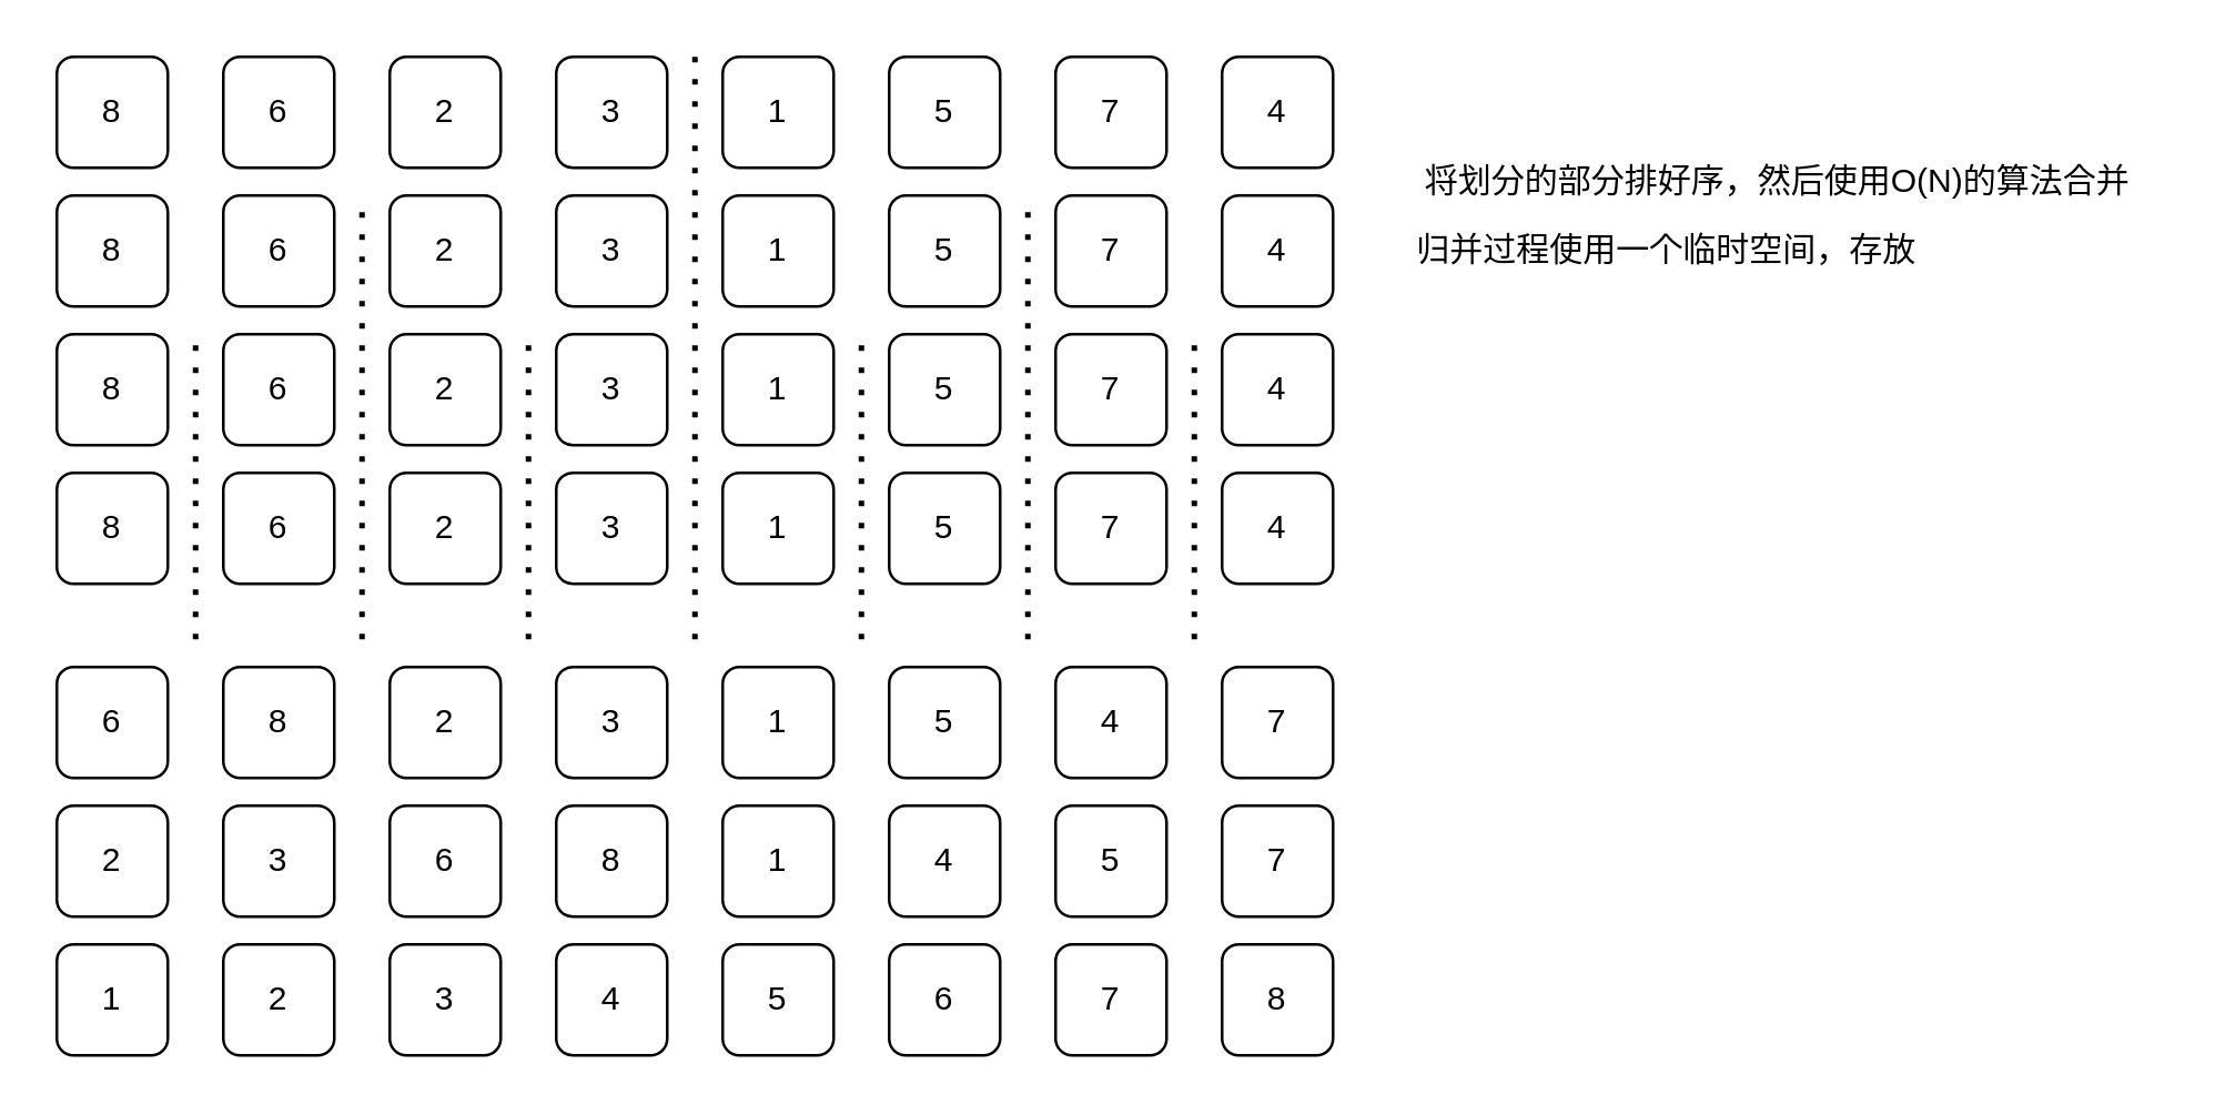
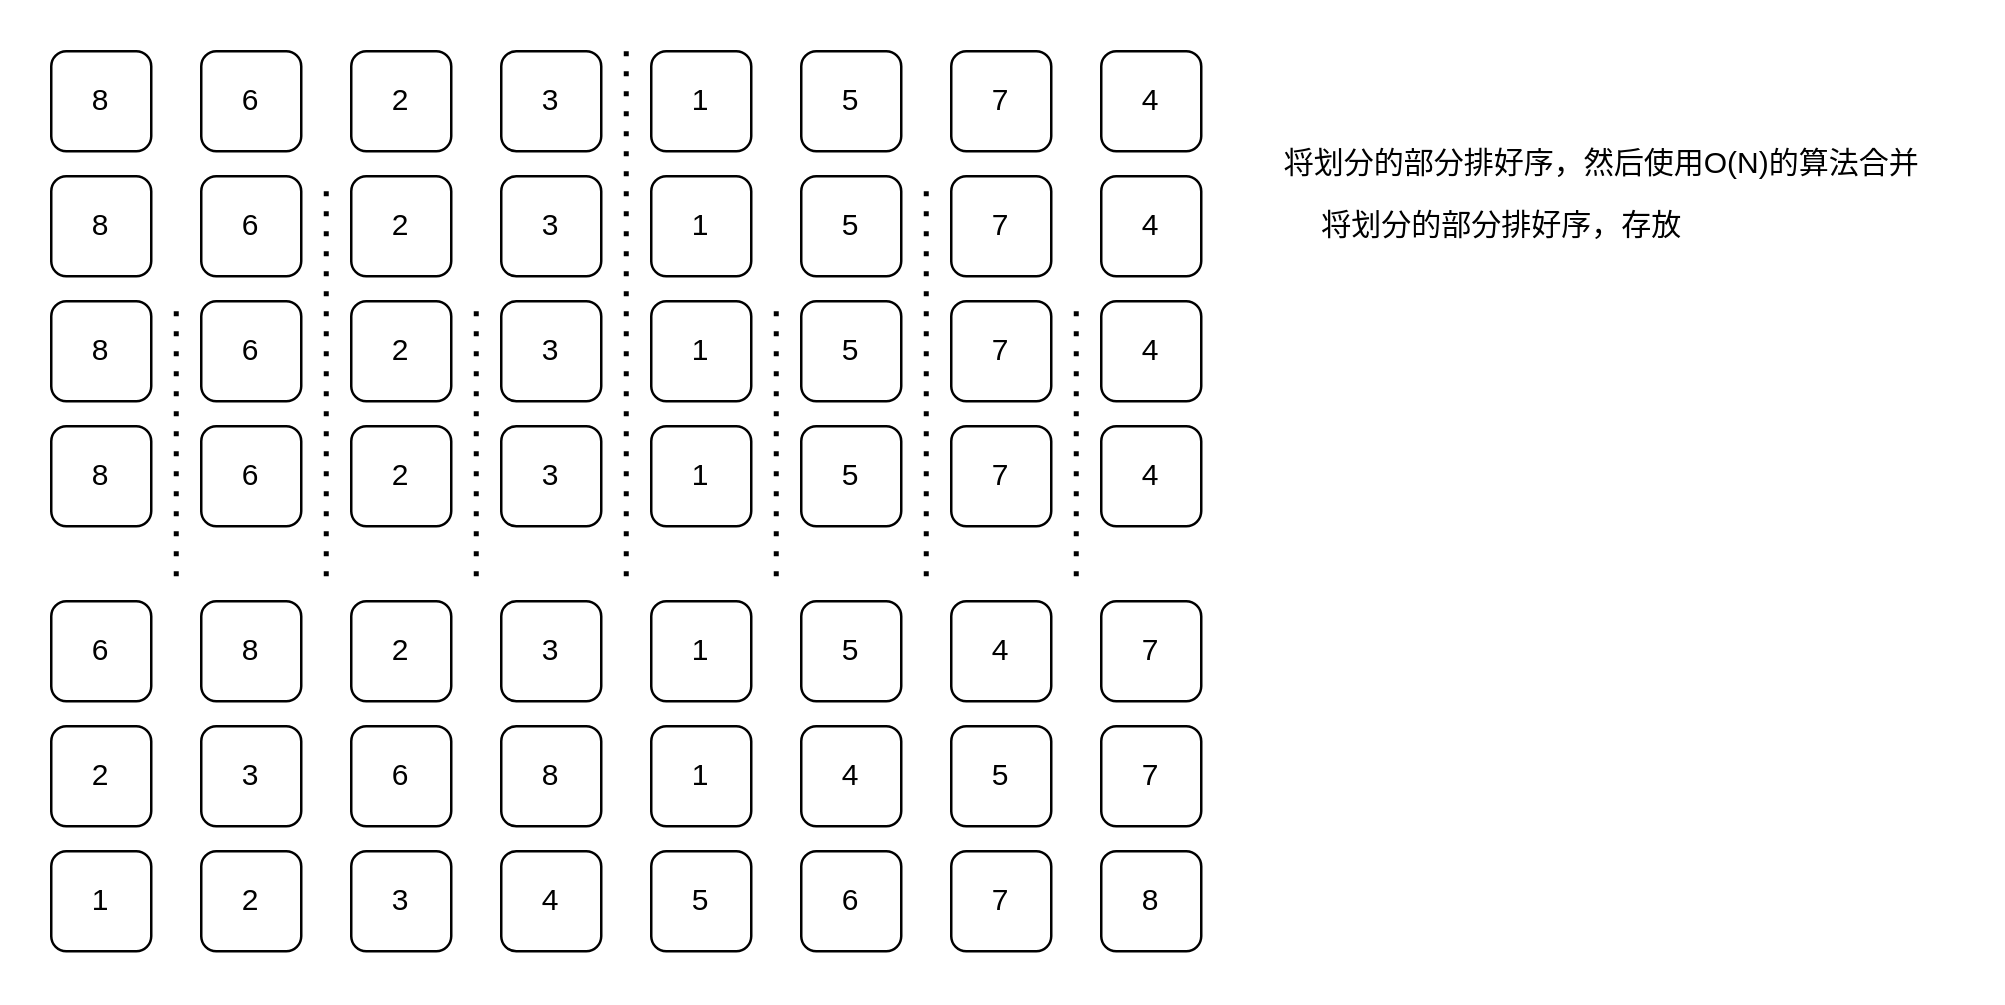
  <mxCell id="0" />
  <mxCell id="1" parent="0" />
  <mxCell id="2" value="8" style="rounded=1;whiteSpace=wrap;html=1;" vertex="1" parent="1"><mxGeometry x="20" y="20" width="40" height="40" as="geometry" /></mxCell>
  <mxCell id="3" value="6" style="rounded=1;whiteSpace=wrap;html=1;" vertex="1" parent="1"><mxGeometry x="80" y="20" width="40" height="40" as="geometry" /></mxCell>
  <mxCell id="4" value="2" style="rounded=1;whiteSpace=wrap;html=1;" vertex="1" parent="1"><mxGeometry x="140" y="20" width="40" height="40" as="geometry" /></mxCell>
  <mxCell id="5" value="3" style="rounded=1;whiteSpace=wrap;html=1;" vertex="1" parent="1"><mxGeometry x="200" y="20" width="40" height="40" as="geometry" /></mxCell>
  <mxCell id="6" value="1" style="rounded=1;whiteSpace=wrap;html=1;" vertex="1" parent="1"><mxGeometry x="260" y="20" width="40" height="40" as="geometry" /></mxCell>
  <mxCell id="7" value="5" style="rounded=1;whiteSpace=wrap;html=1;" vertex="1" parent="1"><mxGeometry x="320" y="20" width="40" height="40" as="geometry" /></mxCell>
  <mxCell id="8" value="7" style="rounded=1;whiteSpace=wrap;html=1;" vertex="1" parent="1"><mxGeometry x="380" y="20" width="40" height="40" as="geometry" /></mxCell>
  <mxCell id="9" value="4" style="rounded=1;whiteSpace=wrap;html=1;" vertex="1" parent="1"><mxGeometry x="440" y="20" width="40" height="40" as="geometry" /></mxCell>
  <mxCell id="10" value="6" style="rounded=1;whiteSpace=wrap;html=1;" vertex="1" parent="1"><mxGeometry x="80" y="70" width="40" height="40" as="geometry" /></mxCell>
  <mxCell id="11" value="2" style="rounded=1;whiteSpace=wrap;html=1;" vertex="1" parent="1"><mxGeometry x="140" y="70" width="40" height="40" as="geometry" /></mxCell>
  <mxCell id="12" value="8" style="rounded=1;whiteSpace=wrap;html=1;" vertex="1" parent="1"><mxGeometry x="20" y="70" width="40" height="40" as="geometry" /></mxCell>
  <mxCell id="13" value="5" style="rounded=1;whiteSpace=wrap;html=1;" vertex="1" parent="1"><mxGeometry x="320" y="70" width="40" height="40" as="geometry" /></mxCell>
  <mxCell id="14" value="3" style="rounded=1;whiteSpace=wrap;html=1;" vertex="1" parent="1"><mxGeometry x="200" y="70" width="40" height="40" as="geometry" /></mxCell>
  <mxCell id="15" value="1" style="rounded=1;whiteSpace=wrap;html=1;" vertex="1" parent="1"><mxGeometry x="260" y="70" width="40" height="40" as="geometry" /></mxCell>
  <mxCell id="16" value="7" style="rounded=1;whiteSpace=wrap;html=1;" vertex="1" parent="1"><mxGeometry x="380" y="70" width="40" height="40" as="geometry" /></mxCell>
  <mxCell id="17" value="4" style="rounded=1;whiteSpace=wrap;html=1;" vertex="1" parent="1"><mxGeometry x="440" y="70" width="40" height="40" as="geometry" /></mxCell>
  <mxCell id="18" value="" style="endArrow=none;dashed=1;html=1;dashPattern=1 3;strokeWidth=2;" edge="1" parent="1"><mxGeometry width="50" height="50" relative="1" as="geometry"><mxPoint x="250" y="230" as="sourcePoint" /><mxPoint x="250" y="20" as="targetPoint" /></mxGeometry></mxCell>
  <mxCell id="19" value="6" style="rounded=1;whiteSpace=wrap;html=1;" vertex="1" parent="1"><mxGeometry x="80" y="120" width="40" height="40" as="geometry" /></mxCell>
  <mxCell id="20" value="2" style="rounded=1;whiteSpace=wrap;html=1;" vertex="1" parent="1"><mxGeometry x="140" y="120" width="40" height="40" as="geometry" /></mxCell>
  <mxCell id="21" value="8" style="rounded=1;whiteSpace=wrap;html=1;" vertex="1" parent="1"><mxGeometry x="20" y="120" width="40" height="40" as="geometry" /></mxCell>
  <mxCell id="22" value="3" style="rounded=1;whiteSpace=wrap;html=1;" vertex="1" parent="1"><mxGeometry x="200" y="120" width="40" height="40" as="geometry" /></mxCell>
  <mxCell id="23" value="5" style="rounded=1;whiteSpace=wrap;html=1;" vertex="1" parent="1"><mxGeometry x="320" y="120" width="40" height="40" as="geometry" /></mxCell>
  <mxCell id="24" value="1" style="rounded=1;whiteSpace=wrap;html=1;" vertex="1" parent="1"><mxGeometry x="260" y="120" width="40" height="40" as="geometry" /></mxCell>
  <mxCell id="25" value="7" style="rounded=1;whiteSpace=wrap;html=1;" vertex="1" parent="1"><mxGeometry x="380" y="120" width="40" height="40" as="geometry" /></mxCell>
  <mxCell id="26" value="4" style="rounded=1;whiteSpace=wrap;html=1;" vertex="1" parent="1"><mxGeometry x="440" y="120" width="40" height="40" as="geometry" /></mxCell>
  <mxCell id="27" value="" style="endArrow=none;dashed=1;html=1;dashPattern=1 3;strokeWidth=2;" edge="1" parent="1"><mxGeometry width="50" height="50" relative="1" as="geometry"><mxPoint x="130" y="230" as="sourcePoint" /><mxPoint x="130" y="70" as="targetPoint" /></mxGeometry></mxCell>
  <mxCell id="28" value="" style="endArrow=none;dashed=1;html=1;dashPattern=1 3;strokeWidth=2;" edge="1" parent="1"><mxGeometry width="50" height="50" relative="1" as="geometry"><mxPoint x="370" y="230" as="sourcePoint" /><mxPoint x="370" y="70" as="targetPoint" /></mxGeometry></mxCell>
  <mxCell id="29" value="6" style="rounded=1;whiteSpace=wrap;html=1;" vertex="1" parent="1"><mxGeometry x="80" y="170" width="40" height="40" as="geometry" /></mxCell>
  <mxCell id="30" value="2" style="rounded=1;whiteSpace=wrap;html=1;" vertex="1" parent="1"><mxGeometry x="140" y="170" width="40" height="40" as="geometry" /></mxCell>
  <mxCell id="31" value="8" style="rounded=1;whiteSpace=wrap;html=1;" vertex="1" parent="1"><mxGeometry x="20" y="170" width="40" height="40" as="geometry" /></mxCell>
  <mxCell id="32" value="3" style="rounded=1;whiteSpace=wrap;html=1;" vertex="1" parent="1"><mxGeometry x="200" y="170" width="40" height="40" as="geometry" /></mxCell>
  <mxCell id="33" value="5" style="rounded=1;whiteSpace=wrap;html=1;" vertex="1" parent="1"><mxGeometry x="320" y="170" width="40" height="40" as="geometry" /></mxCell>
  <mxCell id="34" value="1" style="rounded=1;whiteSpace=wrap;html=1;" vertex="1" parent="1"><mxGeometry x="260" y="170" width="40" height="40" as="geometry" /></mxCell>
  <mxCell id="35" value="7" style="rounded=1;whiteSpace=wrap;html=1;" vertex="1" parent="1"><mxGeometry x="380" y="170" width="40" height="40" as="geometry" /></mxCell>
  <mxCell id="36" value="4" style="rounded=1;whiteSpace=wrap;html=1;" vertex="1" parent="1"><mxGeometry x="440" y="170" width="40" height="40" as="geometry" /></mxCell>
  <mxCell id="37" value="" style="endArrow=none;dashed=1;html=1;dashPattern=1 3;strokeWidth=2;" edge="1" parent="1"><mxGeometry width="50" height="50" relative="1" as="geometry"><mxPoint x="70" y="230" as="sourcePoint" /><mxPoint x="70" y="120" as="targetPoint" /></mxGeometry></mxCell>
  <mxCell id="38" value="" style="endArrow=none;dashed=1;html=1;dashPattern=1 3;strokeWidth=2;" edge="1" parent="1"><mxGeometry width="50" height="50" relative="1" as="geometry"><mxPoint x="310" y="230" as="sourcePoint" /><mxPoint x="310" y="120" as="targetPoint" /></mxGeometry></mxCell>
  <mxCell id="39" value="" style="endArrow=none;dashed=1;html=1;dashPattern=1 3;strokeWidth=2;" edge="1" parent="1"><mxGeometry width="50" height="50" relative="1" as="geometry"><mxPoint x="190" y="230" as="sourcePoint" /><mxPoint x="190" y="120" as="targetPoint" /></mxGeometry></mxCell>
  <mxCell id="40" value="" style="endArrow=none;dashed=1;html=1;dashPattern=1 3;strokeWidth=2;" edge="1" parent="1"><mxGeometry width="50" height="50" relative="1" as="geometry"><mxPoint x="430" y="230" as="sourcePoint" /><mxPoint x="430" y="120" as="targetPoint" /></mxGeometry></mxCell>
  <mxCell id="41" value="将划分的部分排好序，然后使用O(N)的算法合并" style="text;html=1;align=center;verticalAlign=middle;resizable=0;points=[];autosize=1;strokeColor=none;fillColor=none;" vertex="1" parent="1"><mxGeometry x="500" y="50" width="280" height="30" as="geometry" /></mxCell>
- <mxCell id="42" value="归并过程使用一个临时空间，存放" style="text;html=1;align=center;verticalAlign=middle;resizable=0;points=[];autosize=1;strokeColor=none;fillColor=none;" vertex="1" parent="1"><mxGeometry x="500" y="75" width="200" height="30" as="geometry" /></mxCell>
+ <mxCell id="42" value="将划分的部分排好序，存放" style="text;html=1;align=center;verticalAlign=middle;resizable=0;points=[];autosize=1;strokeColor=none;fillColor=none;" vertex="1" parent="1"><mxGeometry x="500" y="75" width="200" height="30" as="geometry" /></mxCell>
  <mxCell id="43" value="8" style="rounded=1;whiteSpace=wrap;html=1;" vertex="1" parent="1"><mxGeometry x="80" y="240" width="40" height="40" as="geometry" /></mxCell>
  <mxCell id="44" value="2" style="rounded=1;whiteSpace=wrap;html=1;" vertex="1" parent="1"><mxGeometry x="140" y="240" width="40" height="40" as="geometry" /></mxCell>
  <mxCell id="45" value="6" style="rounded=1;whiteSpace=wrap;html=1;" vertex="1" parent="1"><mxGeometry x="20" y="240" width="40" height="40" as="geometry" /></mxCell>
  <mxCell id="46" value="3" style="rounded=1;whiteSpace=wrap;html=1;" vertex="1" parent="1"><mxGeometry x="200" y="240" width="40" height="40" as="geometry" /></mxCell>
  <mxCell id="47" value="5" style="rounded=1;whiteSpace=wrap;html=1;" vertex="1" parent="1"><mxGeometry x="320" y="240" width="40" height="40" as="geometry" /></mxCell>
  <mxCell id="48" value="1" style="rounded=1;whiteSpace=wrap;html=1;" vertex="1" parent="1"><mxGeometry x="260" y="240" width="40" height="40" as="geometry" /></mxCell>
  <mxCell id="49" value="4" style="rounded=1;whiteSpace=wrap;html=1;" vertex="1" parent="1"><mxGeometry x="380" y="240" width="40" height="40" as="geometry" /></mxCell>
  <mxCell id="50" value="7" style="rounded=1;whiteSpace=wrap;html=1;" vertex="1" parent="1"><mxGeometry x="440" y="240" width="40" height="40" as="geometry" /></mxCell>
  <mxCell id="51" value="3" style="rounded=1;whiteSpace=wrap;html=1;" vertex="1" parent="1"><mxGeometry x="80" y="290" width="40" height="40" as="geometry" /></mxCell>
  <mxCell id="52" value="6" style="rounded=1;whiteSpace=wrap;html=1;" vertex="1" parent="1"><mxGeometry x="140" y="290" width="40" height="40" as="geometry" /></mxCell>
  <mxCell id="53" value="2" style="rounded=1;whiteSpace=wrap;html=1;" vertex="1" parent="1"><mxGeometry x="20" y="290" width="40" height="40" as="geometry" /></mxCell>
  <mxCell id="54" value="8" style="rounded=1;whiteSpace=wrap;html=1;" vertex="1" parent="1"><mxGeometry x="200" y="290" width="40" height="40" as="geometry" /></mxCell>
  <mxCell id="55" value="4" style="rounded=1;whiteSpace=wrap;html=1;" vertex="1" parent="1"><mxGeometry x="320" y="290" width="40" height="40" as="geometry" /></mxCell>
  <mxCell id="56" value="1" style="rounded=1;whiteSpace=wrap;html=1;" vertex="1" parent="1"><mxGeometry x="260" y="290" width="40" height="40" as="geometry" /></mxCell>
  <mxCell id="57" value="5" style="rounded=1;whiteSpace=wrap;html=1;" vertex="1" parent="1"><mxGeometry x="380" y="290" width="40" height="40" as="geometry" /></mxCell>
  <mxCell id="58" value="7" style="rounded=1;whiteSpace=wrap;html=1;" vertex="1" parent="1"><mxGeometry x="440" y="290" width="40" height="40" as="geometry" /></mxCell>
  <mxCell id="59" value="2" style="rounded=1;whiteSpace=wrap;html=1;" vertex="1" parent="1"><mxGeometry x="80" y="340" width="40" height="40" as="geometry" /></mxCell>
  <mxCell id="60" value="3" style="rounded=1;whiteSpace=wrap;html=1;" vertex="1" parent="1"><mxGeometry x="140" y="340" width="40" height="40" as="geometry" /></mxCell>
  <mxCell id="61" value="1" style="rounded=1;whiteSpace=wrap;html=1;" vertex="1" parent="1"><mxGeometry x="20" y="340" width="40" height="40" as="geometry" /></mxCell>
  <mxCell id="62" value="4" style="rounded=1;whiteSpace=wrap;html=1;" vertex="1" parent="1"><mxGeometry x="200" y="340" width="40" height="40" as="geometry" /></mxCell>
  <mxCell id="63" value="6" style="rounded=1;whiteSpace=wrap;html=1;" vertex="1" parent="1"><mxGeometry x="320" y="340" width="40" height="40" as="geometry" /></mxCell>
  <mxCell id="64" value="5" style="rounded=1;whiteSpace=wrap;html=1;" vertex="1" parent="1"><mxGeometry x="260" y="340" width="40" height="40" as="geometry" /></mxCell>
  <mxCell id="65" value="7" style="rounded=1;whiteSpace=wrap;html=1;" vertex="1" parent="1"><mxGeometry x="380" y="340" width="40" height="40" as="geometry" /></mxCell>
  <mxCell id="66" value="8" style="rounded=1;whiteSpace=wrap;html=1;" vertex="1" parent="1"><mxGeometry x="440" y="340" width="40" height="40" as="geometry" /></mxCell>
